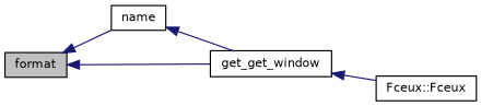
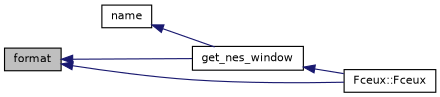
  digraph {
    rankdir=LR
    node [color=black fillcolor=white fontname=Helvetica fontsize=10 shape=record style=filled]
    edge [color=midnightblue dir=back fontname=Helvetica fontsize=10 labelfontname=Helvetica labelfontsize=10 style=solid]
    n1 [fillcolor=grey75 fontcolor=black height=0.2 label=format width=0.4]
    n2 [height=0.2 label=name width=0.4]
-   n3 [height=0.2 label=get_get_window width=0.4]
+   n3 [height=0.2 label=get_nes_window width=0.4]
    n4 [height=0.2 label="Fceux::Fceux" width=0.4]
-   n1 -> n2
+   n1 -> n4
    n1 -> n3
    n2 -> n3
    n3 -> n4
  }
